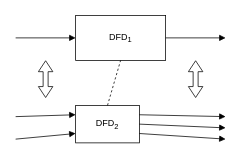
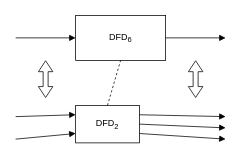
  <mxCell id="0" />
  <mxCell id="1" parent="0" />
- <mxCell id="2" value="DFD&lt;sub&gt;1&lt;/sub&gt;" style="rounded=0;whiteSpace=wrap;html=1;" vertex="1" parent="1"><mxGeometry x="100" y="20" width="120" height="60" as="geometry" /></mxCell>
+ <mxCell id="2" value="DFD&lt;sub&gt;6&lt;/sub&gt;" style="rounded=0;whiteSpace=wrap;html=1;" vertex="1" parent="1"><mxGeometry x="100" y="20" width="120" height="60" as="geometry" /></mxCell>
  <mxCell id="3" value="DFD&lt;sub&gt;2&lt;/sub&gt;" style="rounded=0;whiteSpace=wrap;html=1;" vertex="1" parent="1"><mxGeometry x="100" y="140" width="85" height="50" as="geometry" /></mxCell>
  <mxCell id="4" value="" style="endArrow=block;html=1;endFill=1;entryX=0;entryY=0.5;entryDx=0;entryDy=0;" edge="1" parent="1" target="2"><mxGeometry width="50" height="50" relative="1" as="geometry"><mxPoint x="20" y="50" as="sourcePoint" /><mxPoint x="80" y="52.5" as="targetPoint" /></mxGeometry></mxCell>
  <mxCell id="5" value="" style="endArrow=block;html=1;endFill=1;exitX=1;exitY=0.5;exitDx=0;exitDy=0;" edge="1" parent="1" source="2"><mxGeometry width="50" height="50" relative="1" as="geometry"><mxPoint x="270" y="30" as="sourcePoint" /><mxPoint x="300" y="50" as="targetPoint" /></mxGeometry></mxCell>
  <mxCell id="6" value="" style="endArrow=none;dashed=1;html=1;exitX=0.5;exitY=0;exitDx=0;exitDy=0;" edge="1" parent="1" source="3"><mxGeometry width="50" height="50" relative="1" as="geometry"><mxPoint x="110" y="130" as="sourcePoint" /><mxPoint x="160" y="80" as="targetPoint" /></mxGeometry></mxCell>
  <mxCell id="7" value="" style="endArrow=block;html=1;endFill=1;exitX=1;exitY=0.25;exitDx=0;exitDy=0;" edge="1" parent="1" source="3"><mxGeometry width="50" height="50" relative="1" as="geometry"><mxPoint x="230" y="160" as="sourcePoint" /><mxPoint x="300" y="155" as="targetPoint" /></mxGeometry></mxCell>
  <mxCell id="8" value="" style="endArrow=block;html=1;endFill=1;entryX=0;entryY=0.25;entryDx=0;entryDy=0;" edge="1" parent="1" target="3"><mxGeometry width="50" height="50" relative="1" as="geometry"><mxPoint x="20" y="155" as="sourcePoint" /><mxPoint x="80" y="160" as="targetPoint" /></mxGeometry></mxCell>
  <mxCell id="9" value="" style="endArrow=block;html=1;endFill=1;exitX=1;exitY=0.5;exitDx=0;exitDy=0;" edge="1" parent="1" source="3"><mxGeometry width="50" height="50" relative="1" as="geometry"><mxPoint x="230" y="180" as="sourcePoint" /><mxPoint x="300" y="170" as="targetPoint" /></mxGeometry></mxCell>
  <mxCell id="10" value="" style="endArrow=block;html=1;endFill=1;exitX=1;exitY=0.75;exitDx=0;exitDy=0;" edge="1" parent="1" source="3"><mxGeometry width="50" height="50" relative="1" as="geometry"><mxPoint x="234" y="190" as="sourcePoint" /><mxPoint x="300" y="185" as="targetPoint" /></mxGeometry></mxCell>
  <mxCell id="11" value="" style="endArrow=block;html=1;endFill=1;entryX=0;entryY=0.75;entryDx=0;entryDy=0;" edge="1" parent="1" target="3"><mxGeometry width="50" height="50" relative="1" as="geometry"><mxPoint x="20" y="185" as="sourcePoint" /><mxPoint x="90" y="190" as="targetPoint" /></mxGeometry></mxCell>
  <mxCell id="12" value="" style="shape=flexArrow;endArrow=classic;startArrow=classic;html=1;width=6.667;endSize=4.526;endWidth=11.657;startWidth=11.657;startSize=4.526;" edge="1" parent="1"><mxGeometry width="50" height="50" relative="1" as="geometry"><mxPoint x="60" y="80" as="sourcePoint" /><mxPoint x="60" y="130" as="targetPoint" /></mxGeometry></mxCell>
  <mxCell id="13" value="" style="shape=flexArrow;endArrow=classic;startArrow=classic;html=1;width=6.667;endSize=4.526;endWidth=11.657;startWidth=11.657;startSize=4.526;" edge="1" parent="1"><mxGeometry width="50" height="50" relative="1" as="geometry"><mxPoint x="260" y="80" as="sourcePoint" /><mxPoint x="260" y="130" as="targetPoint" /></mxGeometry></mxCell>
